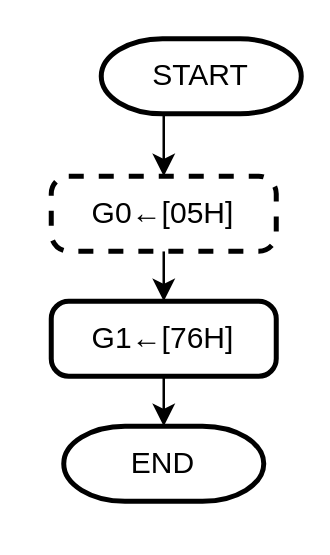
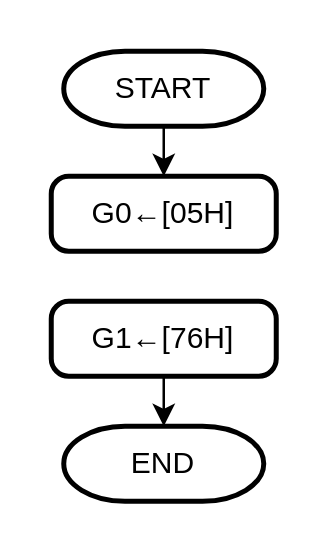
  <mxCell id="0" />
  <mxCell id="1" parent="0" />
  <mxCell id="2" style="edgeStyle=orthogonalEdgeStyle;rounded=0;orthogonalLoop=1;jettySize=auto;html=1;exitX=0.5;exitY=1;exitDx=0;exitDy=0;exitPerimeter=0;entryX=0.5;entryY=0;entryDx=0;entryDy=0;" edge="1" parent="1" source="3" target="5"><mxGeometry relative="1" as="geometry" /></mxCell>
- <mxCell id="3" value="START" style="strokeWidth=2;html=1;shape=mxgraph.flowchart.terminator;whiteSpace=wrap;" vertex="1" parent="1"><mxGeometry x="40" y="15" width="80" height="30" as="geometry" /></mxCell>
- <mxCell id="4" style="edgeStyle=orthogonalEdgeStyle;rounded=0;orthogonalLoop=1;jettySize=auto;html=1;exitX=0.5;exitY=1;exitDx=0;exitDy=0;entryX=0.5;entryY=0;entryDx=0;entryDy=0;" edge="1" parent="1" source="5" target="7"><mxGeometry relative="1" as="geometry" /></mxCell>
- <mxCell id="5" value="G0←[05H]" style="rounded=1;whiteSpace=wrap;html=1;absoluteArcSize=1;arcSize=14;strokeWidth=2;dashed=1;" vertex="1" parent="1"><mxGeometry x="20" y="70" width="90" height="30" as="geometry" /></mxCell>
+ <mxCell id="3" value="START" style="strokeWidth=2;html=1;shape=mxgraph.flowchart.terminator;whiteSpace=wrap;" vertex="1" parent="1"><mxGeometry x="25" y="20" width="80" height="30" as="geometry" /></mxCell>
+ <mxCell id="5" value="G0←[05H]" style="rounded=1;whiteSpace=wrap;html=1;absoluteArcSize=1;arcSize=14;strokeWidth=2;" vertex="1" parent="1"><mxGeometry x="20" y="70" width="90" height="30" as="geometry" /></mxCell>
  <mxCell id="6" style="edgeStyle=orthogonalEdgeStyle;rounded=0;orthogonalLoop=1;jettySize=auto;html=1;exitX=0.5;exitY=1;exitDx=0;exitDy=0;entryX=0.5;entryY=0;entryDx=0;entryDy=0;entryPerimeter=0;" edge="1" parent="1" source="7" target="8"><mxGeometry relative="1" as="geometry" /></mxCell>
  <mxCell id="7" value="G1←[76H]" style="rounded=1;whiteSpace=wrap;html=1;absoluteArcSize=1;arcSize=14;strokeWidth=2;" vertex="1" parent="1"><mxGeometry x="20" y="120" width="90" height="30" as="geometry" /></mxCell>
  <mxCell id="8" value="END" style="strokeWidth=2;html=1;shape=mxgraph.flowchart.terminator;whiteSpace=wrap;" vertex="1" parent="1"><mxGeometry x="25" y="170" width="80" height="30" as="geometry" /></mxCell>
